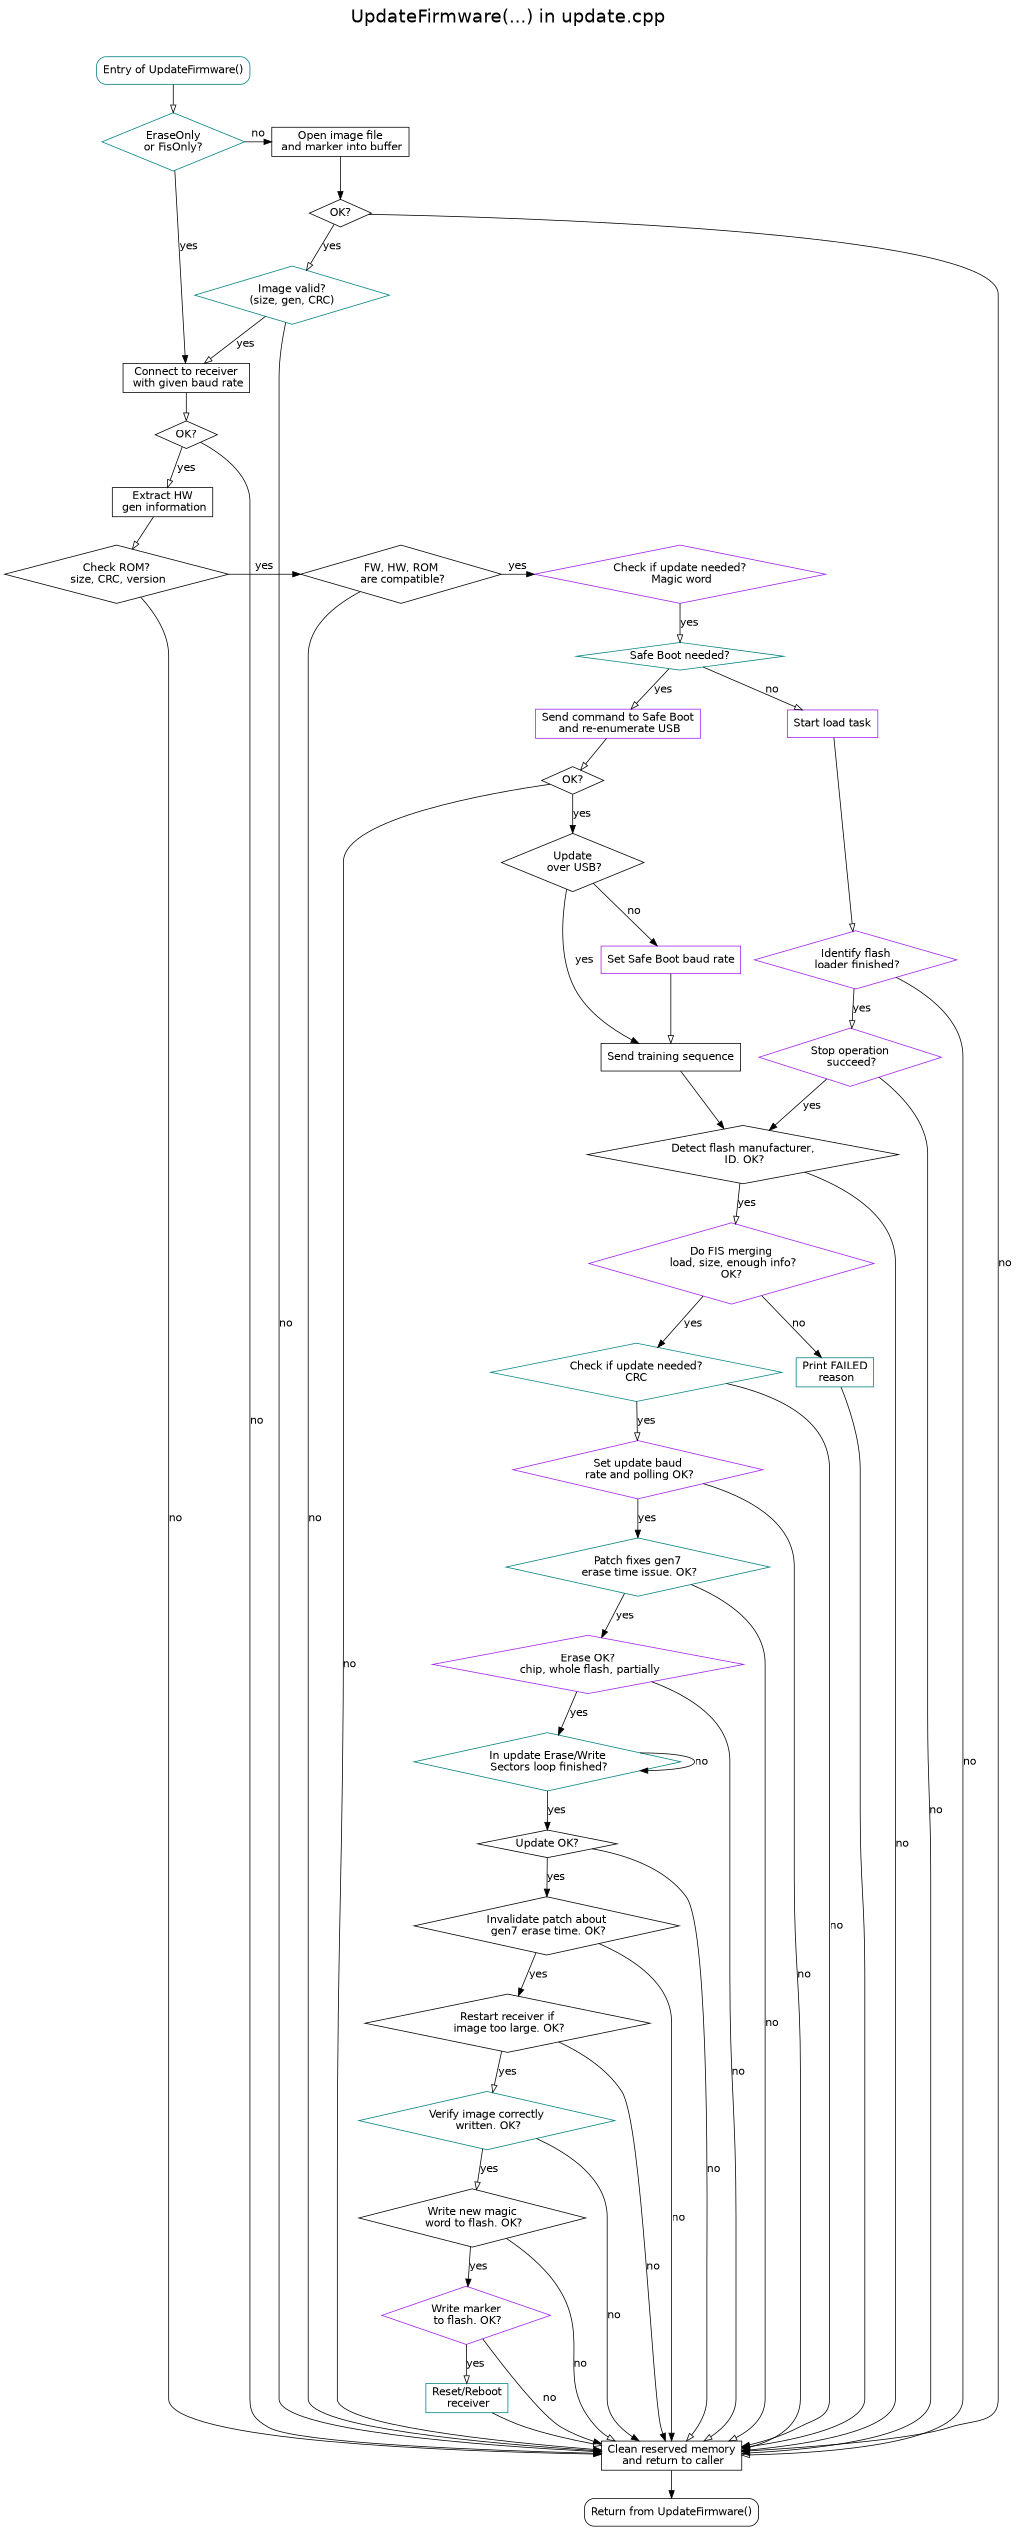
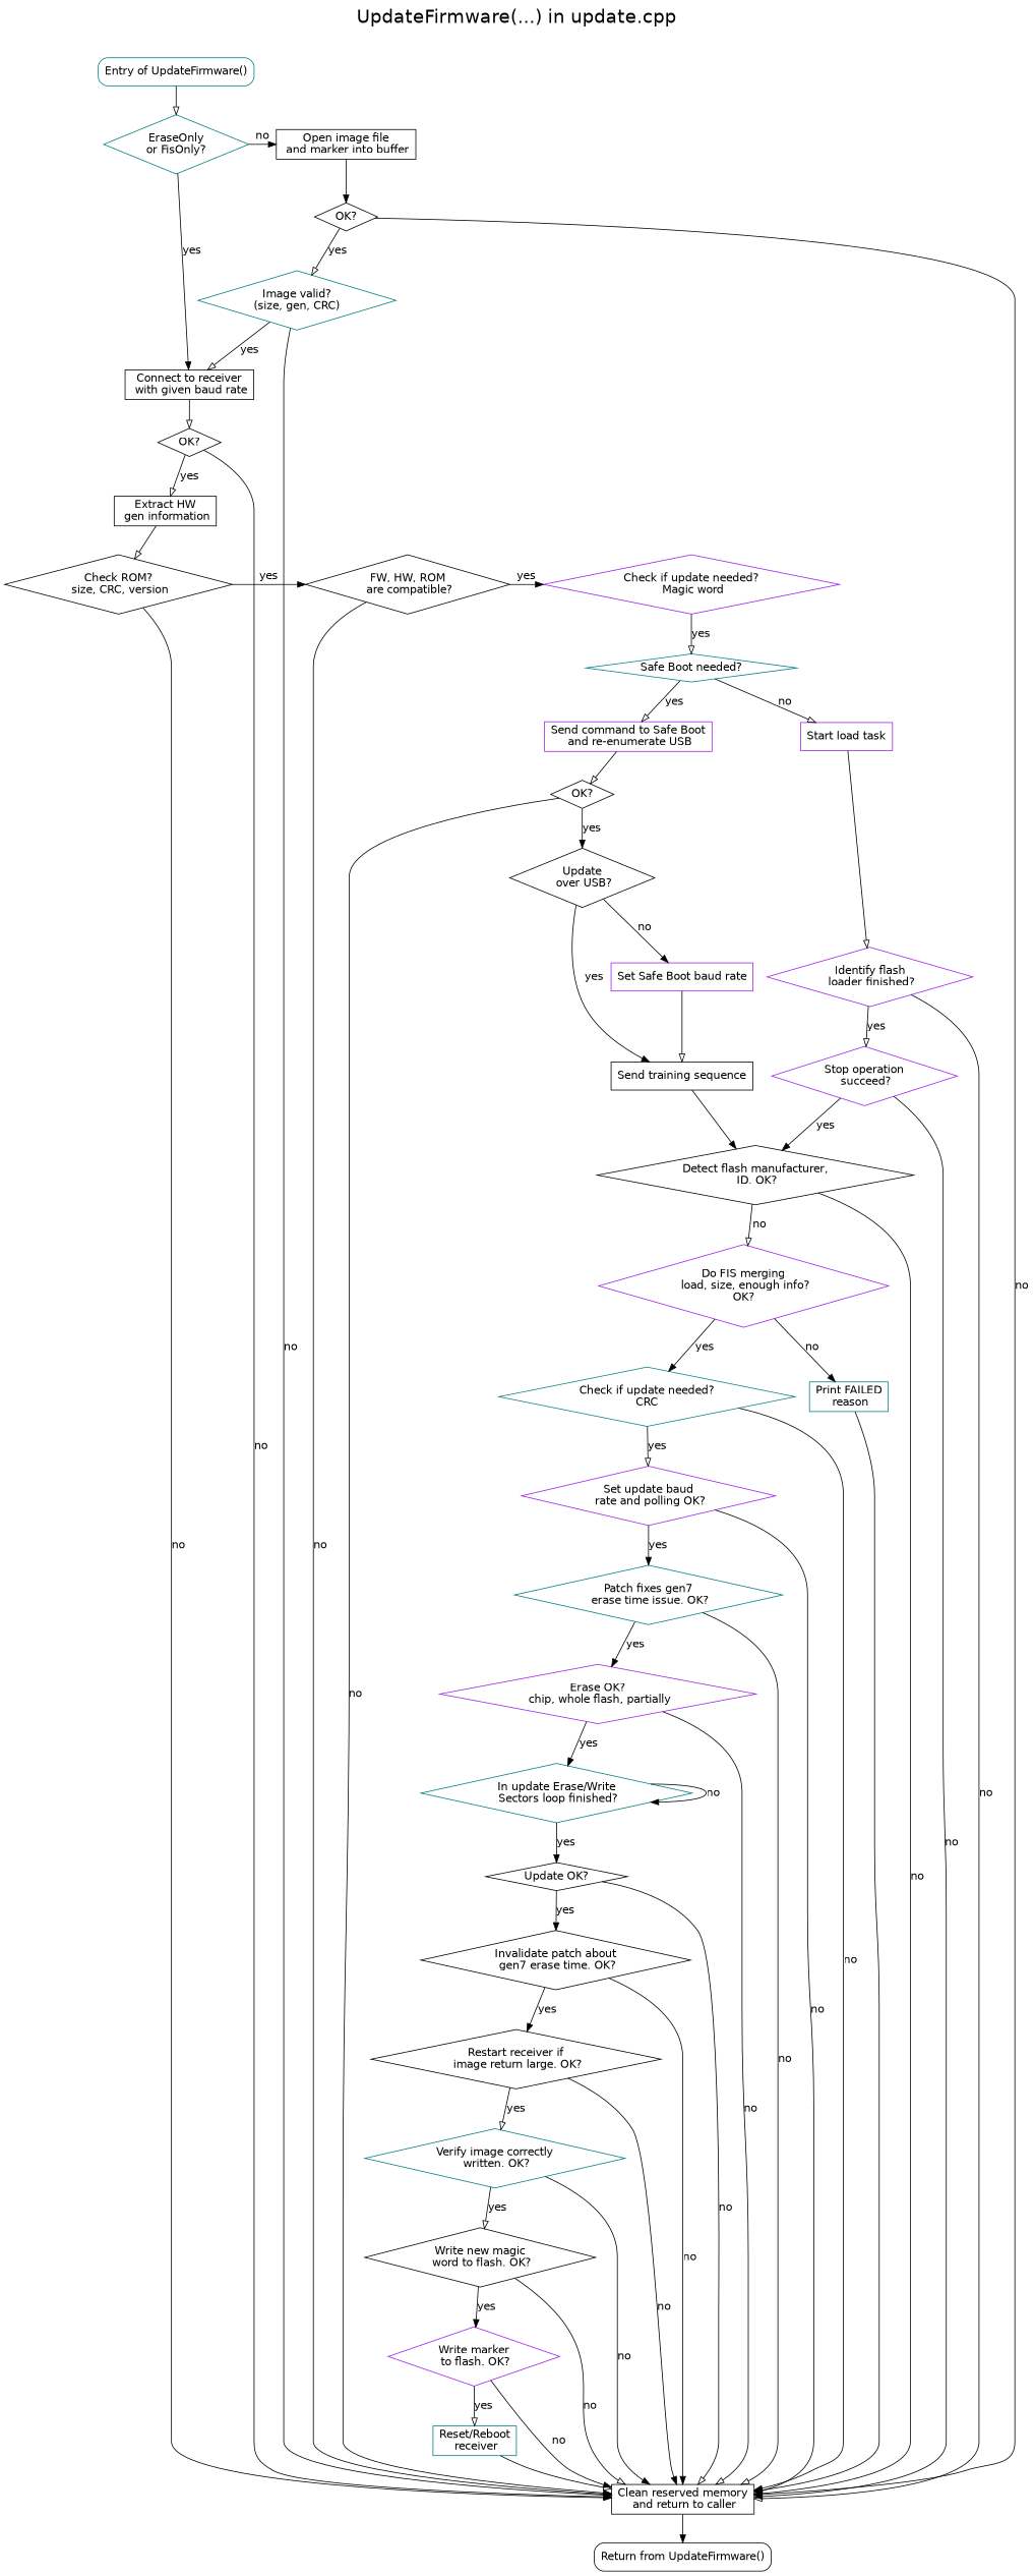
  digraph {
    fontname="DejaVu Sans"
    fontsize=24
    label="UpdateFirmware(...) in update.cpp"
    labelloc=top
    node [color=black fontname="DejaVu Sans" shape=diamond]
    edge [arrowhead=normal fontname="DejaVu Sans"]
    n1 [label="Open image file\n and marker into buffer" shape=box]
    n2 [color=teal label="EraseOnly\nor FisOnly?"]
    n3 [color=purple label="Send command to Safe Boot\n and re-enumerate USB" shape=box]
    n4 [color=purple label="Start load task" shape=box]
    n5 [color=teal label="Print FAILED\n reason" shape=box]
    n6 [color=teal label="Check if update needed?\nCRC"]
    n7 [label="Check ROM?\n size, CRC, version"]
    n8 [label="FW, HW, ROM\n are compatible?"]
    n9 [color=purple label="Check if update needed?\n Magic word"]
    n10 [label="OK?"]
    n11 [label="Connect to receiver\n with given baud rate" shape=box]
    n12 [label="OK?"]
    n13 [color=purple label="Identify flash\n loader finished?"]
    n14 [label="Clean reserved memory\n and return to caller" shape=box]
    n15 [color=purple label="Set update baud\n rate and polling OK?"]
    n16 [color=teal label="Safe Boot needed?"]
    n17 [label="Return from UpdateFirmware()" shape=box style=rounded]
    n18 [color=teal label="Image valid?\n(size, gen, CRC)"]
    n19 [label="OK?"]
    n20 [label="Extract HW\n gen information" shape=box]
    n21 [label="Update\n over USB?"]
    n22 [color=purple label="Stop operation\n succeed?"]
    n23 [color=purple label="Set Safe Boot baud rate" shape=box]
    n24 [label="Send training sequence" shape=box]
    n25 [label="Detect flash manufacturer,\n ID. OK?"]
    n26 [color=purple label="Do FIS merging\n load, size, enough info?\nOK?"]
    n27 [color=teal label="Reset/Reboot\n receiver" shape=box]
    n28 [color=teal label="Patch fixes gen7\n erase time issue. OK?"]
    n29 [color=purple label="Erase OK?\n chip, whole flash, partially"]
    n30 [color=teal label="In update Erase/Write\n Sectors loop finished?"]
    n31 [label="Update OK?"]
    n32 [label="Invalidate patch about\n gen7 erase time. OK?"]
-   n33 [label="Restart receiver if\n image too large. OK?"]
+   n33 [label="Restart receiver if\n image return large. OK?"]
    n34 [color=teal label="Verify image correctly\n written. OK?"]
    n35 [label="Write new magic\n word to flash. OK?"]
    n36 [color=purple label="Write marker\n to flash. OK?"]
    n37 [color=teal label="Entry of UpdateFirmware()" shape=box style=rounded]
    subgraph sub_1 {
      rank=same
      n1
      n2
    }
    subgraph sub_2 {
      rank=same
      n3
      n4
    }
    subgraph sub_3 {
      rank=same
      n5
      n6
    }
    subgraph sub_4 {
      rank=same
      n7
      n8
      n9
    }
    n1 -> n10
    n2 -> n1 [label=no]
    n2 -> n11 [label=yes]
    n3 -> n12 [arrowhead=onormal]
    n4 -> n13 [arrowhead=onormal]
    n5 -> n14
    n6 -> n14 [label=no]
    n6 -> n15 [arrowhead=onormal label=yes]
    n7 -> n8 [label=yes]
    n7 -> n14 [label=no]
    n8 -> n9 [label=yes]
    n8 -> n14 [label=no]
    n9 -> n16 [arrowhead=onormal label=yes]
    n10 -> n14 [label=no]
    n10 -> n18 [arrowhead=onormal label=yes]
    n11 -> n19 [arrowhead=onormal]
    n12 -> n14 [label=no]
    n12 -> n21 [label=yes]
    n13 -> n14 [arrowhead=onormal label=no]
    n13 -> n22 [arrowhead=onormal label=yes]
    n14 -> n17
    n15 -> n14 [label=no]
    n15 -> n28 [label=yes]
    n16 -> n3 [arrowhead=onormal label=yes]
    n16 -> n4 [arrowhead=onormal label=no]
    n18 -> n11 [arrowhead=onormal label=yes]
    n18 -> n14 [label=no]
    n19 -> n14 [arrowhead=onormal label=no]
    n19 -> n20 [arrowhead=onormal label=yes]
    n20 -> n7 [arrowhead=onormal]
    n21 -> n23 [label=no]
    n21 -> n24 [label=yes]
    n22 -> n14 [label=no]
    n22 -> n25 [label=yes]
    n23 -> n24 [arrowhead=onormal]
    n24 -> n25
    n25 -> n14 [label=no]
-   n25 -> n26 [arrowhead=onormal label=yes]
+   n25 -> n26 [arrowhead=onormal label=no]
    n26 -> n5 [label=no]
    n26 -> n6 [label=yes]
    n27 -> n14 [arrowhead=onormal]
    n28 -> n14 [arrowhead=onormal label=no]
    n28 -> n29 [label=yes]
    n29 -> n14 [arrowhead=onormal label=no]
    n29 -> n30 [label=yes]
    n30 -> n30 [label=no]
    n30 -> n31 [label=yes]
    n31 -> n14 [arrowhead=onormal label=no]
    n31 -> n32 [label=yes]
    n32 -> n14 [label=no]
    n32 -> n33 [label=yes]
    n33 -> n14 [label=no]
    n33 -> n34 [arrowhead=onormal label=yes]
    n34 -> n14 [label=no]
    n34 -> n35 [arrowhead=onormal label=yes]
    n35 -> n14 [arrowhead=onormal label=no]
    n35 -> n36 [label=yes]
    n36 -> n14 [label=no]
    n36 -> n27 [arrowhead=onormal label=yes]
    n37 -> n2 [arrowhead=onormal]
  }
